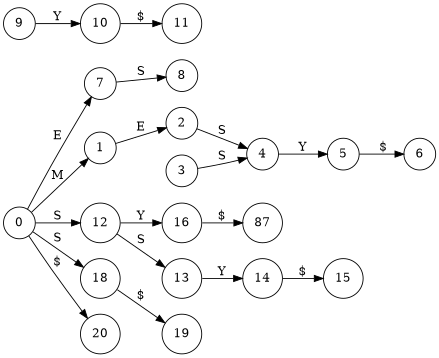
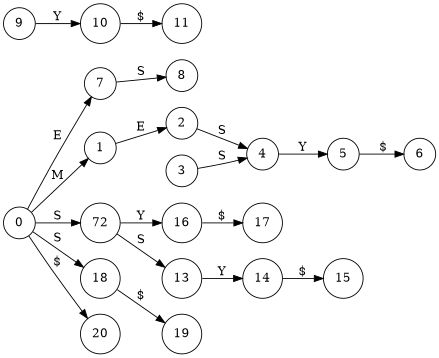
  digraph {
    rankdir=LR
    node [shape=circle]
    0
    1
    7
-   12
+   12 [label=72]
    18
    20
    2
    8
    13
    16
    19
    4
    3
    5
    6
    9
    10
    11
    14
-   17 [label=87]
+   17
    15
    0 -> 1 [label=M]
    0 -> 7 [label=E]
    0 -> 12 [label=S]
    0 -> 18 [label=S]
    0 -> 20 [label="$"]
    1 -> 2 [label=E]
    7 -> 8 [label=S]
    12 -> 13 [label=S]
    12 -> 16 [label=Y]
    18 -> 19 [label="$"]
    2 -> 4 [label=S]
    13 -> 14 [label=Y]
    16 -> 17 [label="$"]
    4 -> 5 [label=Y]
    3 -> 4 [label=S]
    5 -> 6 [label="$"]
    9 -> 10 [label=Y]
    10 -> 11 [label="$"]
    14 -> 15 [label="$"]
  }
